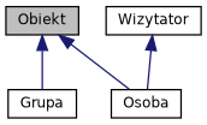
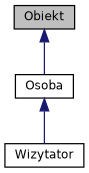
  digraph {
    node [color=black fillcolor=white fontname=Helvetica fontsize=10 shape=record style=filled]
    edge [color=midnightblue dir=back fontname=Helvetica fontsize=10 labelfontname=Helvetica labelfontsize=10 style=solid]
    n1 [fillcolor=grey75 fontcolor=black height=0.2 label=Obiekt width=0.4]
-   n2 [height=0.2 label=Grupa width=0.4]
    n3 [height=0.2 label=Osoba width=0.4]
    n4 [height=0.2 label=Wizytator width=0.4]
-   n1 -> n2
    n1 -> n3
-   n4 -> n3
+   n3 -> n4
  }
